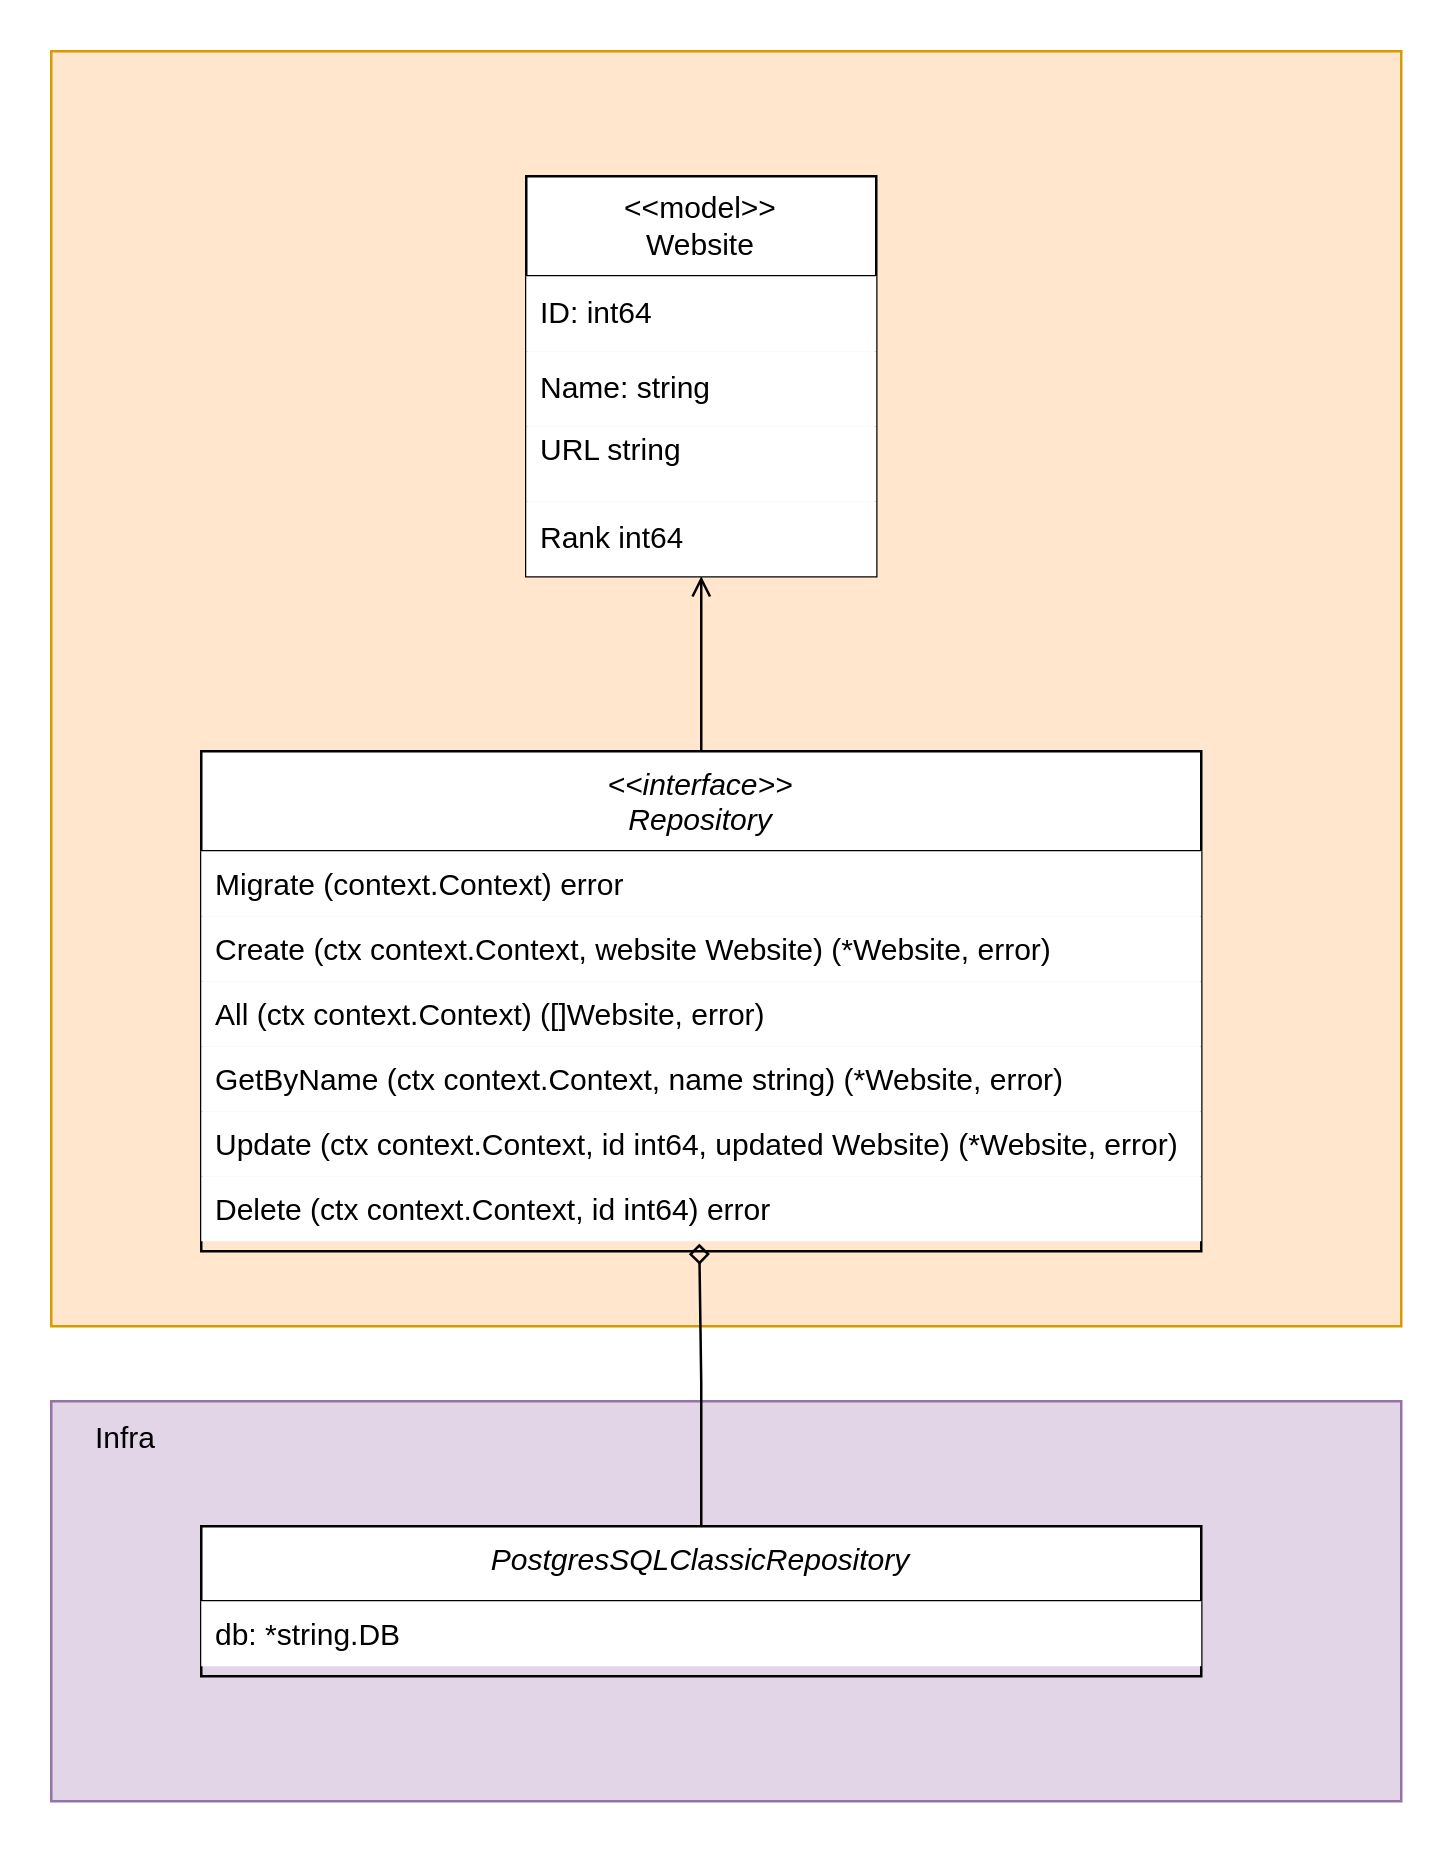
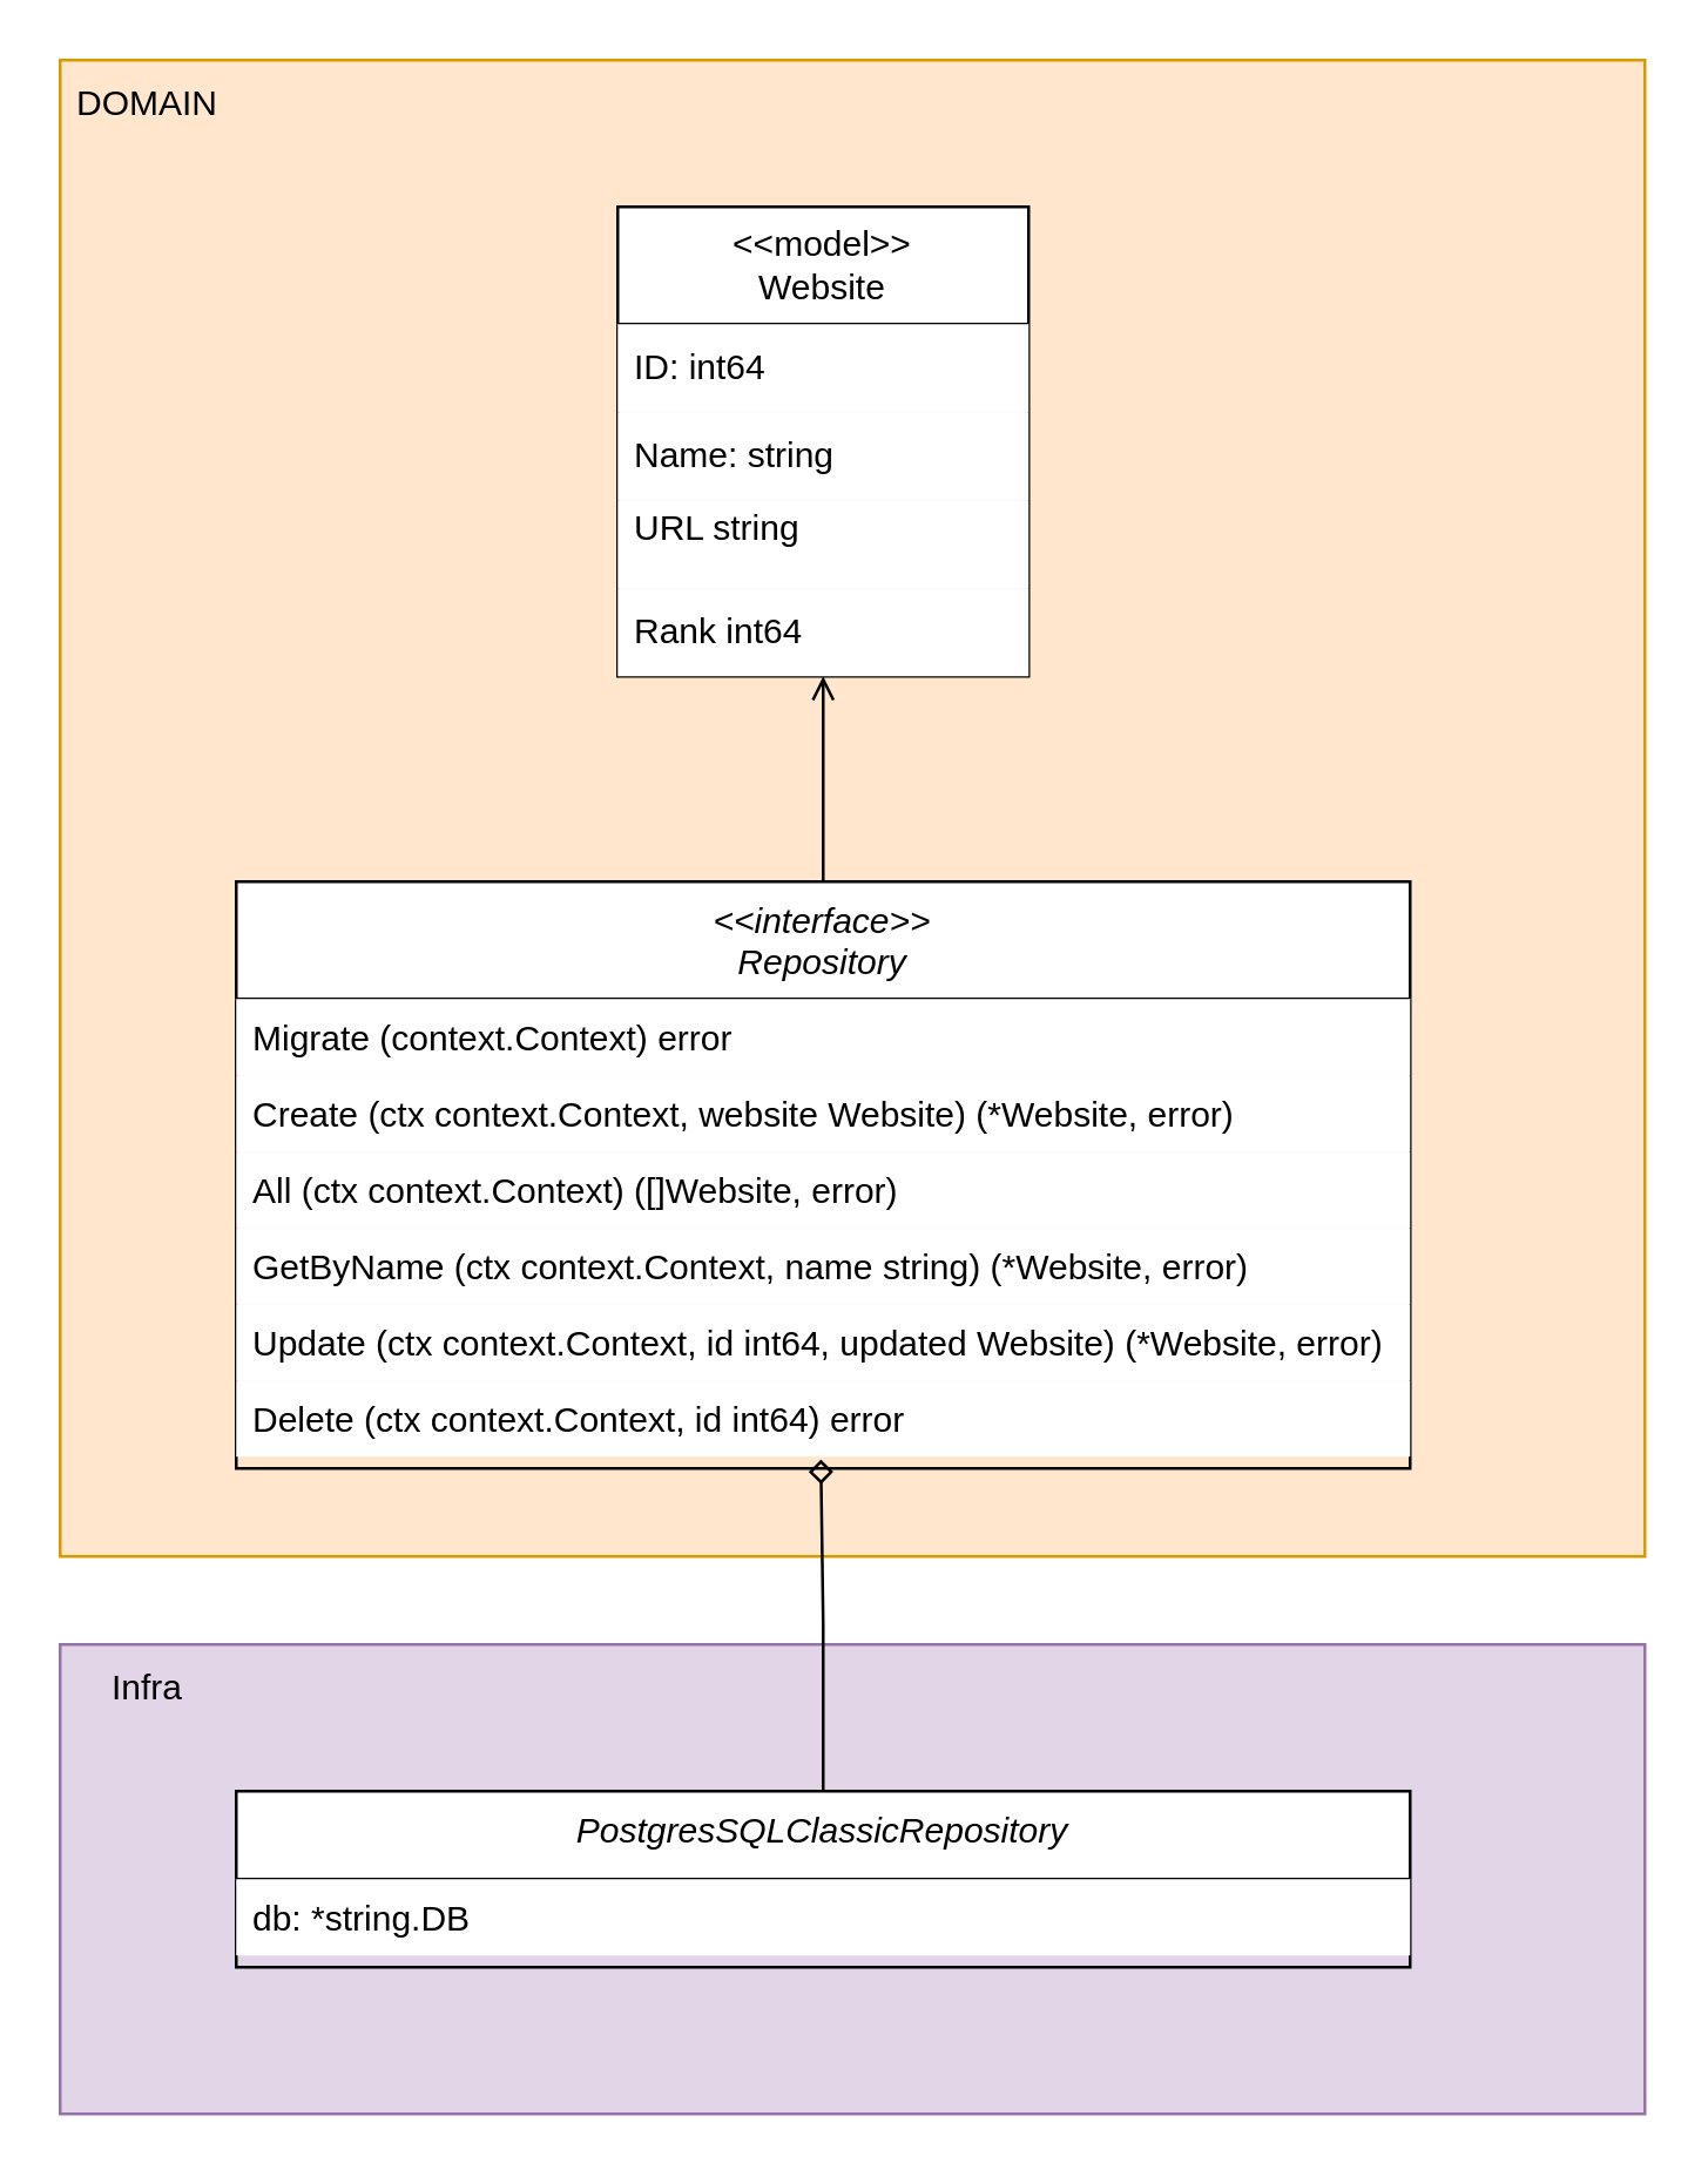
  <mxCell id="0" />
  <mxCell id="1" parent="0" />
  <mxCell id="2" value="" style="rounded=0;whiteSpace=wrap;html=1;fillColor=#ffe6cc;strokeColor=#d79b00;" vertex="1" parent="1"><mxGeometry x="20" y="20" width="540" height="510" as="geometry" /></mxCell>
  <mxCell id="3" style="edgeStyle=orthogonalEdgeStyle;rounded=0;orthogonalLoop=1;jettySize=auto;html=1;entryX=0.5;entryY=1;entryDx=0;entryDy=0;entryPerimeter=0;endArrow=open;endFill=0;" edge="1" parent="1" source="4" target="15"><mxGeometry relative="1" as="geometry" /></mxCell>
  <mxCell id="4" value="&lt;&lt;interface&gt;&gt;&#10;Repository" style="swimlane;fontStyle=2;align=center;verticalAlign=top;childLayout=stackLayout;horizontal=1;startSize=40;horizontalStack=0;resizeParent=1;resizeLast=0;collapsible=1;marginBottom=0;rounded=0;shadow=0;strokeWidth=1;" parent="1" vertex="1"><mxGeometry x="80" y="300" width="400" height="200" as="geometry"><mxRectangle x="230" y="140" width="160" height="26" as="alternateBounds" /></mxGeometry></mxCell>
  <mxCell id="5" value="Migrate (context.Context) error" style="text;align=left;verticalAlign=top;spacingLeft=4;spacingRight=4;overflow=hidden;rotatable=0;points=[[0,0.5],[1,0.5]];portConstraint=eastwest;fillColor=default;" parent="4" vertex="1"><mxGeometry y="40" width="400" height="26" as="geometry" /></mxCell>
  <mxCell id="6" value="Create (ctx context.Context, website Website) (*Website, error)" style="text;align=left;verticalAlign=top;spacingLeft=4;spacingRight=4;overflow=hidden;rotatable=0;points=[[0,0.5],[1,0.5]];portConstraint=eastwest;rounded=0;shadow=0;html=0;fillColor=default;" parent="4" vertex="1"><mxGeometry y="66" width="400" height="26" as="geometry" /></mxCell>
  <mxCell id="7" value="All (ctx context.Context) ([]Website, error)" style="text;align=left;verticalAlign=top;spacingLeft=4;spacingRight=4;overflow=hidden;rotatable=0;points=[[0,0.5],[1,0.5]];portConstraint=eastwest;rounded=0;shadow=0;html=0;fillColor=default;" parent="4" vertex="1"><mxGeometry y="92" width="400" height="26" as="geometry" /></mxCell>
  <mxCell id="8" value="GetByName (ctx context.Context, name string) (*Website, error)" style="text;align=left;verticalAlign=top;spacingLeft=4;spacingRight=4;overflow=hidden;rotatable=0;points=[[0,0.5],[1,0.5]];portConstraint=eastwest;rounded=0;shadow=0;html=0;fillColor=default;" vertex="1" parent="4"><mxGeometry y="118" width="400" height="26" as="geometry" /></mxCell>
  <mxCell id="9" value="Update (ctx context.Context, id int64, updated Website) (*Website, error)" style="text;align=left;verticalAlign=top;spacingLeft=4;spacingRight=4;overflow=hidden;rotatable=0;points=[[0,0.5],[1,0.5]];portConstraint=eastwest;rounded=0;shadow=0;html=0;fillColor=default;" vertex="1" parent="4"><mxGeometry y="144" width="400" height="26" as="geometry" /></mxCell>
  <mxCell id="10" value="Delete (ctx context.Context, id int64) error" style="text;align=left;verticalAlign=top;spacingLeft=4;spacingRight=4;overflow=hidden;rotatable=0;points=[[0,0.5],[1,0.5]];portConstraint=eastwest;rounded=0;shadow=0;html=0;fillColor=default;" vertex="1" parent="4"><mxGeometry y="170" width="400" height="26" as="geometry" /></mxCell>
  <mxCell id="11" value="&amp;lt;&amp;lt;model&amp;gt;&amp;gt;&lt;br&gt;Website" style="swimlane;fontStyle=0;childLayout=stackLayout;horizontal=1;startSize=40;horizontalStack=0;resizeParent=1;resizeParentMax=0;resizeLast=0;collapsible=1;marginBottom=0;whiteSpace=wrap;html=1;" vertex="1" parent="1"><mxGeometry x="210" y="70" width="140" height="160" as="geometry" /></mxCell>
  <mxCell id="12" value="ID: int64" style="text;strokeColor=none;fillColor=default;align=left;verticalAlign=middle;spacingLeft=4;spacingRight=4;overflow=hidden;points=[[0,0.5],[1,0.5]];portConstraint=eastwest;rotatable=0;whiteSpace=wrap;html=1;" vertex="1" parent="11"><mxGeometry y="40" width="140" height="30" as="geometry" /></mxCell>
  <mxCell id="13" value="Name: string" style="text;strokeColor=none;fillColor=default;align=left;verticalAlign=middle;spacingLeft=4;spacingRight=4;overflow=hidden;points=[[0,0.5],[1,0.5]];portConstraint=eastwest;rotatable=0;whiteSpace=wrap;html=1;" vertex="1" parent="11"><mxGeometry y="70" width="140" height="30" as="geometry" /></mxCell>
  <mxCell id="14" value="&lt;div style=&quot;border-color: var(--border-color); text-align: center;&quot;&gt;URL string&lt;/div&gt;&lt;div&gt;&lt;br&gt;&lt;/div&gt;" style="text;strokeColor=none;fillColor=default;align=left;verticalAlign=middle;spacingLeft=4;spacingRight=4;overflow=hidden;points=[[0,0.5],[1,0.5]];portConstraint=eastwest;rotatable=0;whiteSpace=wrap;html=1;" vertex="1" parent="11"><mxGeometry y="100" width="140" height="30" as="geometry" /></mxCell>
  <mxCell id="15" value="&lt;div style=&quot;border-color: var(--border-color); text-align: center;&quot;&gt;Rank int64&lt;br&gt;&lt;/div&gt;" style="text;strokeColor=none;fillColor=default;align=left;verticalAlign=middle;spacingLeft=4;spacingRight=4;overflow=hidden;points=[[0,0.5],[1,0.5]];portConstraint=eastwest;rotatable=0;whiteSpace=wrap;html=1;" vertex="1" parent="11"><mxGeometry y="130" width="140" height="30" as="geometry" /></mxCell>
+ <mxCell id="16" value="DOMAIN" style="text;html=1;strokeColor=none;fillColor=none;align=center;verticalAlign=middle;whiteSpace=wrap;rounded=0;" vertex="1" parent="1"><mxGeometry x="20" y="20" width="60" height="30" as="geometry" /></mxCell>
  <mxCell id="17" value="" style="rounded=0;whiteSpace=wrap;html=1;fillColor=#e1d5e7;strokeColor=#9673a6;" vertex="1" parent="1"><mxGeometry x="20" y="560" width="540" height="160" as="geometry" /></mxCell>
  <mxCell id="18" style="edgeStyle=orthogonalEdgeStyle;rounded=0;orthogonalLoop=1;jettySize=auto;html=1;entryX=0.498;entryY=1.038;entryDx=0;entryDy=0;entryPerimeter=0;endArrow=diamond;endFill=0;" edge="1" parent="1" source="19" target="10"><mxGeometry relative="1" as="geometry" /></mxCell>
  <mxCell id="19" value="PostgresSQLClassicRepository" style="swimlane;fontStyle=2;align=center;verticalAlign=top;childLayout=stackLayout;horizontal=1;startSize=30;horizontalStack=0;resizeParent=1;resizeLast=0;collapsible=1;marginBottom=0;rounded=0;shadow=0;strokeWidth=1;" vertex="1" parent="1"><mxGeometry x="80" y="610" width="400" height="60" as="geometry"><mxRectangle x="230" y="140" width="160" height="26" as="alternateBounds" /></mxGeometry></mxCell>
  <mxCell id="20" value="db: *string.DB" style="text;align=left;verticalAlign=top;spacingLeft=4;spacingRight=4;overflow=hidden;rotatable=0;points=[[0,0.5],[1,0.5]];portConstraint=eastwest;rounded=0;shadow=0;html=0;fillColor=default;" vertex="1" parent="19"><mxGeometry y="30" width="400" height="26" as="geometry" /></mxCell>
  <mxCell id="21" value="Infra" style="text;html=1;strokeColor=none;fillColor=none;align=center;verticalAlign=middle;whiteSpace=wrap;rounded=0;" vertex="1" parent="1"><mxGeometry x="20" y="560" width="60" height="30" as="geometry" /></mxCell>
